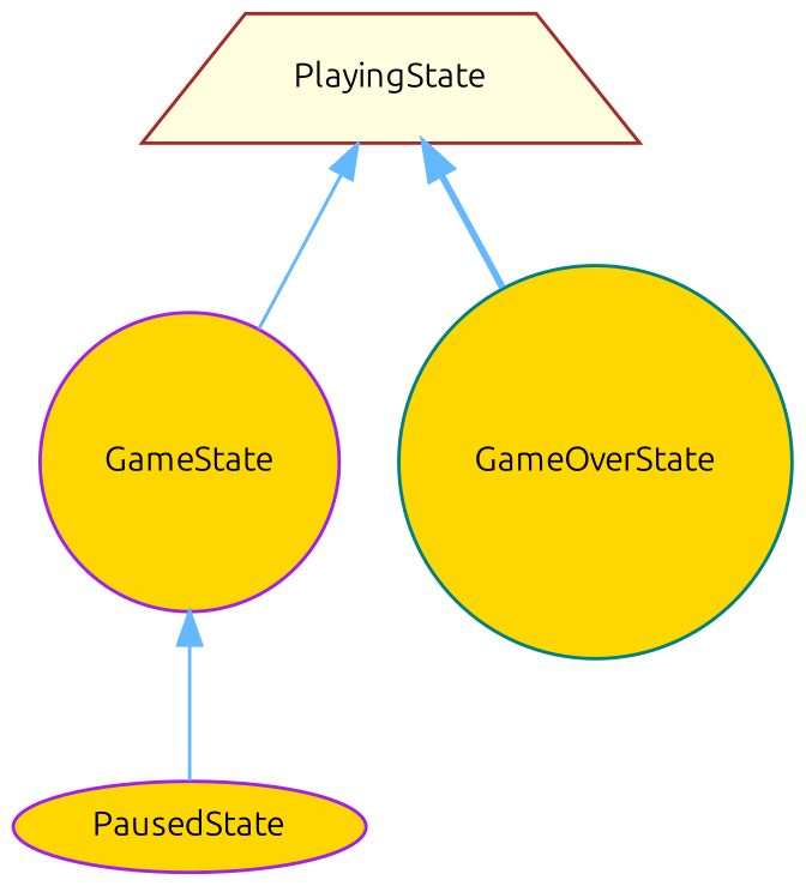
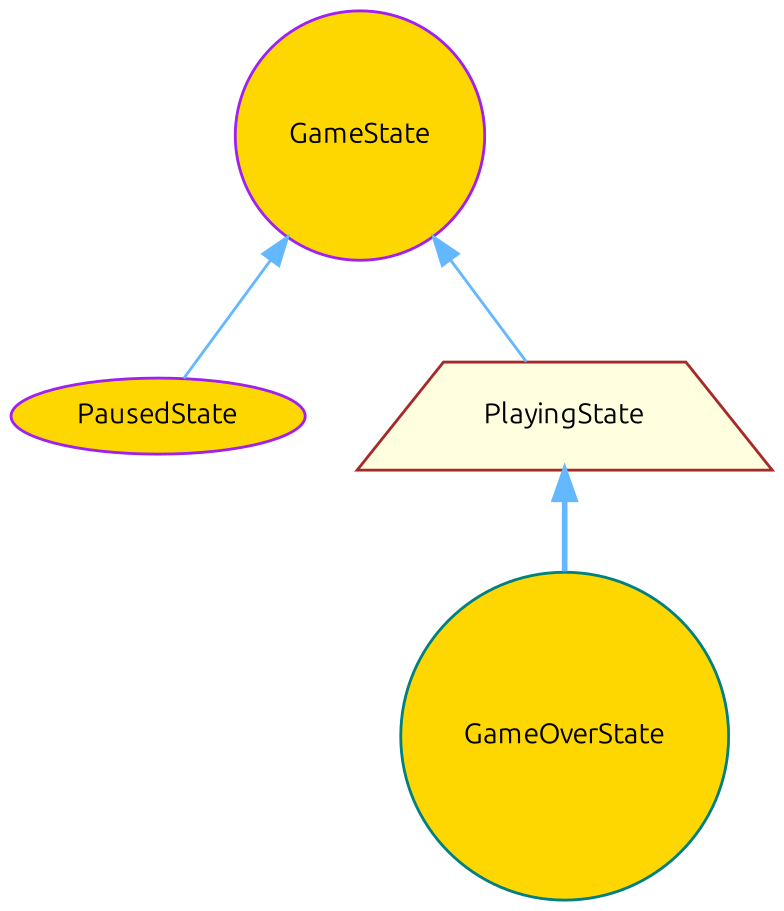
  digraph {
    fontname=Ubuntu
    node [color=purple fillcolor=gold fontname=Ubuntu fontsize=10 shape=circle style=filled]
    edge [color=steelblue1 dir=back fontname=Ubuntu fontsize=10 labelfontname=Helvetica labelfontsize=10 style=solid]
    n1 [fontcolor=black height=0.2 label=GameState width=0.4]
    n2 [height=0.2 label=PausedState shape=ellipse width=0.4]
    n3 [color=brown fillcolor=lightyellow height=0.2 label=PlayingState shape=trapezium width=0.4]
    n4 [color=teal height=0.2 label=GameOverState width=0.4]
    n1 -> n2
-   n3 -> n1
+   n1 -> n3
    n3 -> n4 [style=bold]
  }
